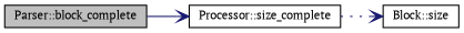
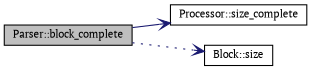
  digraph {
    fontname="PT Serif"
    rankdir=LR
    node [color=black fillcolor=white fontname="PT Serif" fontsize=10 shape=record style=filled]
    edge [arrowhead=vee color=midnightblue fontname="PT Serif" fontsize=10 labelfontname=Helvetica labelfontsize=10]
    n1 [fillcolor=grey75 fontcolor=black height=0.2 label="Parser::block_complete" width=0.4]
    n2 [height=0.2 label="Processor::size_complete" width=0.4]
    n3 [height=0.2 label="Block::size" width=0.4]
    n1 -> n2 [style=solid]
-   n2 -> n3 [style=dotted]
+   n1 -> n3 [style=dotted]
  }
